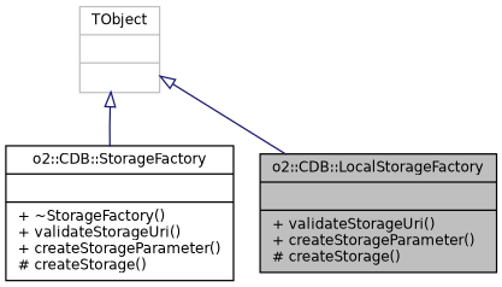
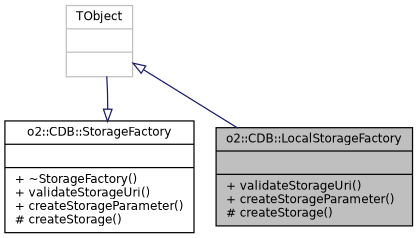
  digraph {
    node [color=black fontname=Helvetica fontsize=10 shape=record]
    edge [arrowtail=onormal color=midnightblue dir=back fontname=Helvetica fontsize=10 labelfontname=Helvetica labelfontsize=10 style=solid]
    n1 [fillcolor=grey75 fontcolor=black height=0.2 label="{o2::CDB::LocalStorageFactory\n||+ validateStorageUri()\l+ createStorageParameter()\l# createStorage()\l}" style=filled width=0.4]
    n2 [height=0.2 label="{o2::CDB::StorageFactory\n||+ ~StorageFactory()\l+ validateStorageUri()\l+ createStorageParameter()\l# createStorage()\l}" width=0.4]
    n3 [color=grey75 height=0.2 label="{TObject\n||}" width=0.4]
    n3 -> n1
-   n3 -> n2
+   n2 -> n3
  }
